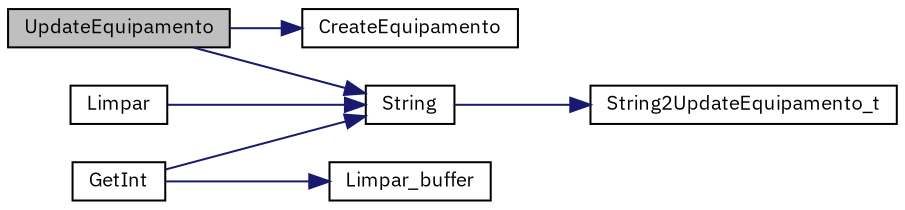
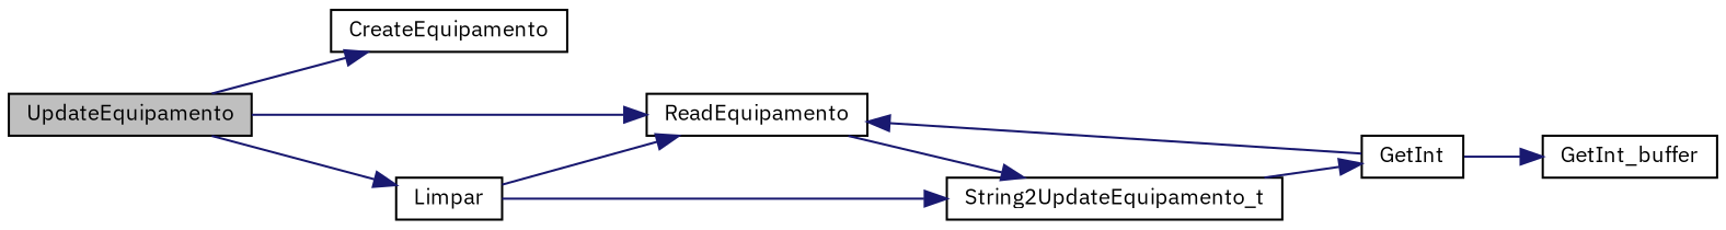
  digraph {
    fontname="IBM Plex Sans"
    rankdir=LR
    node [color=black fillcolor=white fontname="IBM Plex Sans" fontsize=10 shape=record style=filled]
    edge [color=midnightblue fontname="IBM Plex Sans" fontsize=10 labelfontname=Helvetica labelfontsize=10 style=solid]
    n1 [fillcolor=grey75 fontcolor=black height=0.2 label=UpdateEquipamento width=0.4]
    n2 [height=0.2 label=CreateEquipamento width=0.4]
-   n3 [height=0.2 label=String width=0.4]
+   n3 [height=0.2 label=ReadEquipamento width=0.4]
    n4 [height=0.2 label=Limpar width=0.4]
    n5 [height=0.2 label=String2UpdateEquipamento_t width=0.4]
    n6 [height=0.2 label=GetInt width=0.4]
-   n7 [height=0.2 label=Limpar_buffer width=0.4]
+   n7 [height=0.2 label=GetInt_buffer width=0.4]
    n1 -> n2
    n1 -> n3
+   n1 -> n4
    n3 -> n5
    n4 -> n3
+   n4 -> n5
+   n5 -> n6
    n6 -> n3
    n6 -> n7
  }
